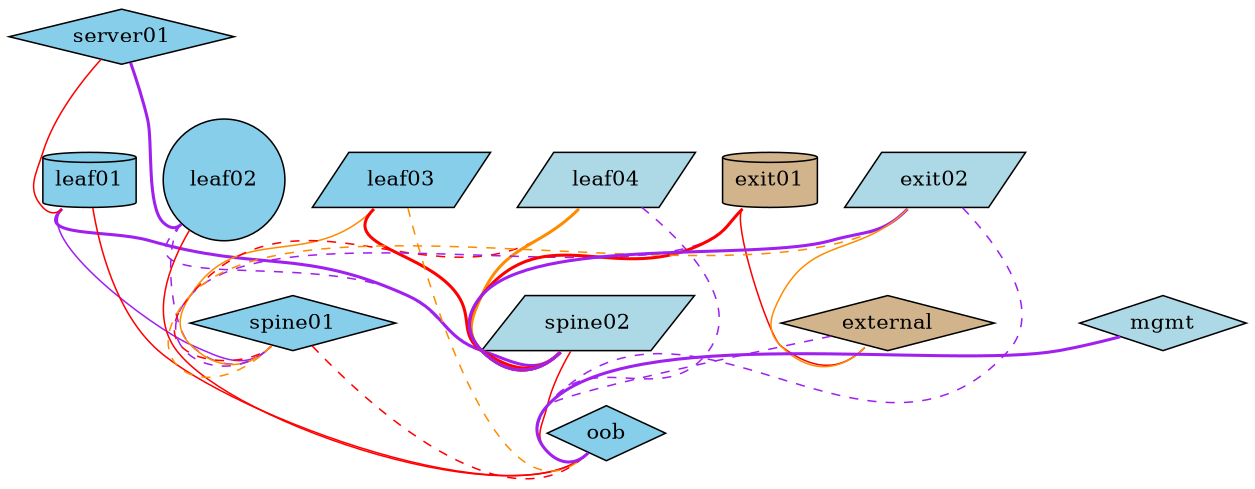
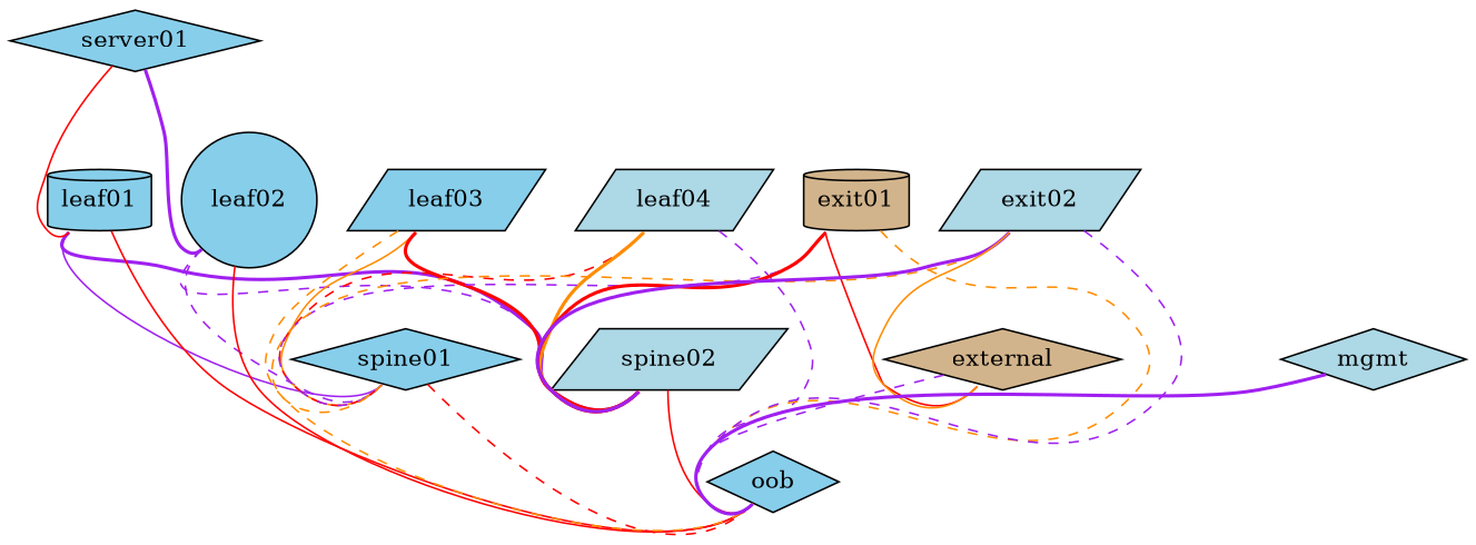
  graph {
    node [fillcolor=skyblue shape=diamond style=filled]
    edge [color=purple headport=swp1 style=dashed tailport=eth0]
    leaf01 [shape=cylinder]
    spine01
    spine02 [fillcolor=lightblue shape=parallelogram]
    oob
    leaf02 [shape=circle]
    leaf03 [shape=parallelogram]
    leaf04 [fillcolor=lightblue shape=parallelogram]
    server01
    exit01 [fillcolor=tan shape=cylinder]
    external [fillcolor=tan]
    exit02 [fillcolor=lightblue shape=parallelogram]
    mgmt [fillcolor=lightblue]
    leaf01 -- spine01 [style=solid tailport=swp51]
    leaf01 -- spine02 [style=bold tailport=swp52]
    leaf01 -- oob [color=red headport=swp3 style=solid]
    spine01 -- oob [color=red headport=swp7]
    spine02 -- oob [color=red headport=swp8 style=solid]
    leaf02 -- spine01 [headport=swp2 tailport=swp51]
    leaf02 -- spine02 [headport=swp2 tailport=swp52]
    leaf02 -- oob [color=red headport=swp4 style=solid]
    leaf03 -- spine01 [color=darkorange headport=swp3 style=solid tailport=swp51]
    leaf03 -- spine02 [color=red headport=swp3 style=bold tailport=swp52]
    leaf03 -- oob [color=darkorange headport=swp5]
    leaf04 -- spine01 [color=red headport=swp4 tailport=swp51]
    leaf04 -- spine02 [color=darkorange headport=swp4 style=bold tailport=swp52]
    leaf04 -- oob [headport=swp6]
    server01 -- leaf01 [color=red style=solid tailport=eth1]
    server01 -- leaf02 [style=bold tailport=eth2]
    exit01 -- spine01 [headport=swp30 tailport=swp51]
    exit01 -- spine02 [color=red headport=swp30 style=bold tailport=swp52]
+   exit01 -- oob [color=darkorange headport=swp9]
    exit01 -- external [color=red style=solid tailport=swp1]
    external -- oob [headport=swp11]
    exit02 -- spine01 [color=darkorange headport=swp29 tailport=swp51]
    exit02 -- spine02 [headport=swp29 style=bold tailport=swp52]
    exit02 -- oob [headport=swp10]
    exit02 -- external [color=darkorange headport=swp2 style=solid tailport=swp2]
    mgmt -- oob [style=bold]
  }
